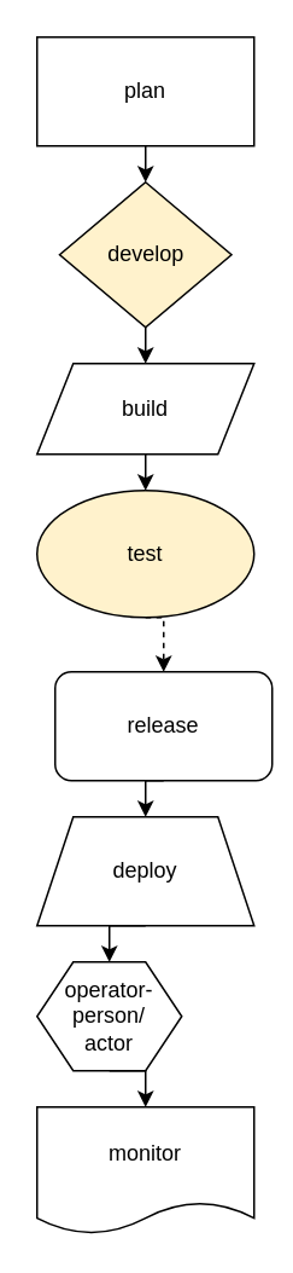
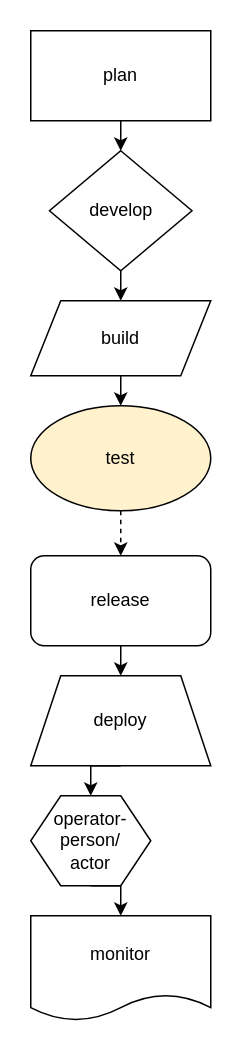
  <mxCell id="0" />
  <mxCell id="1" parent="0" />
  <mxCell id="2" style="edgeStyle=orthogonalEdgeStyle;rounded=0;orthogonalLoop=1;jettySize=auto;html=1;exitX=0.5;exitY=1;exitDx=0;exitDy=0;entryX=0.5;entryY=0;entryDx=0;entryDy=0;" edge="1" parent="1" source="3" target="5"><mxGeometry relative="1" as="geometry" /></mxCell>
  <mxCell id="3" value="plan" style="rounded=0;whiteSpace=wrap;html=1;" vertex="1" parent="1"><mxGeometry x="20" y="20" width="120" height="60" as="geometry" /></mxCell>
  <mxCell id="4" style="edgeStyle=orthogonalEdgeStyle;rounded=0;orthogonalLoop=1;jettySize=auto;html=1;exitX=0.5;exitY=1;exitDx=0;exitDy=0;entryX=0.5;entryY=0;entryDx=0;entryDy=0;" edge="1" parent="1" source="5" target="7"><mxGeometry relative="1" as="geometry" /></mxCell>
- <mxCell id="5" value="develop" style="rhombus;whiteSpace=wrap;html=1;fillColor=#fff2cc;" vertex="1" parent="1"><mxGeometry x="32.5" y="100" width="95" height="80" as="geometry" /></mxCell>
+ <mxCell id="5" value="develop" style="rhombus;whiteSpace=wrap;html=1;" vertex="1" parent="1"><mxGeometry x="32.5" y="100" width="95" height="80" as="geometry" /></mxCell>
  <mxCell id="6" style="edgeStyle=orthogonalEdgeStyle;rounded=0;orthogonalLoop=1;jettySize=auto;html=1;exitX=0.5;exitY=1;exitDx=0;exitDy=0;entryX=0.5;entryY=0;entryDx=0;entryDy=0;" edge="1" parent="1" source="7" target="16"><mxGeometry relative="1" as="geometry" /></mxCell>
  <mxCell id="7" value="build" style="shape=parallelogram;perimeter=parallelogramPerimeter;whiteSpace=wrap;html=1;fixedSize=1;" vertex="1" parent="1"><mxGeometry x="20" y="200" width="120" height="50" as="geometry" /></mxCell>
  <mxCell id="8" style="edgeStyle=orthogonalEdgeStyle;rounded=0;orthogonalLoop=1;jettySize=auto;html=1;exitX=0.5;exitY=1;exitDx=0;exitDy=0;entryX=0.5;entryY=0;entryDx=0;entryDy=0;" edge="1" parent="1" source="9" target="11"><mxGeometry relative="1" as="geometry" /></mxCell>
- <mxCell id="9" value="release" style="rounded=1;whiteSpace=wrap;html=1;" vertex="1" parent="1"><mxGeometry x="30" y="370" width="120" height="60" as="geometry" /></mxCell>
+ <mxCell id="9" value="release" style="rounded=1;whiteSpace=wrap;html=1;" vertex="1" parent="1"><mxGeometry x="20" y="370" width="120" height="60" as="geometry" /></mxCell>
  <mxCell id="10" style="edgeStyle=orthogonalEdgeStyle;rounded=0;orthogonalLoop=1;jettySize=auto;html=1;exitX=0.5;exitY=1;exitDx=0;exitDy=0;entryX=0.5;entryY=0;entryDx=0;entryDy=0;" edge="1" parent="1" source="11" target="13"><mxGeometry relative="1" as="geometry" /></mxCell>
  <mxCell id="11" value="deploy" style="shape=trapezoid;perimeter=trapezoidPerimeter;whiteSpace=wrap;html=1;fixedSize=1;" vertex="1" parent="1"><mxGeometry x="20" y="450" width="120" height="60" as="geometry" /></mxCell>
  <mxCell id="12" style="edgeStyle=orthogonalEdgeStyle;rounded=0;orthogonalLoop=1;jettySize=auto;html=1;exitX=0.5;exitY=1;exitDx=0;exitDy=0;entryX=0.5;entryY=0;entryDx=0;entryDy=0;" edge="1" parent="1" source="13" target="14"><mxGeometry relative="1" as="geometry" /></mxCell>
  <mxCell id="13" value="operator- person/&lt;div&gt;actor&lt;/div&gt;" style="shape=hexagon;perimeter=hexagonPerimeter2;whiteSpace=wrap;html=1;fixedSize=1;" vertex="1" parent="1"><mxGeometry x="20" y="530" width="80" height="60" as="geometry" /></mxCell>
  <mxCell id="14" value="monitor" style="shape=document;whiteSpace=wrap;html=1;boundedLbl=1;size=0.25;" vertex="1" parent="1"><mxGeometry x="20" y="610" width="120" height="70" as="geometry" /></mxCell>
  <mxCell id="15" style="edgeStyle=orthogonalEdgeStyle;rounded=0;orthogonalLoop=1;jettySize=auto;html=1;exitX=0.5;exitY=1;exitDx=0;exitDy=0;entryX=0.5;entryY=0;entryDx=0;entryDy=0;dashed=1;" edge="1" parent="1" source="16" target="9"><mxGeometry relative="1" as="geometry" /></mxCell>
  <mxCell id="16" value="test" style="ellipse;whiteSpace=wrap;html=1;fillColor=#fff2cc;" vertex="1" parent="1"><mxGeometry x="20" y="270" width="120" height="70" as="geometry" /></mxCell>
